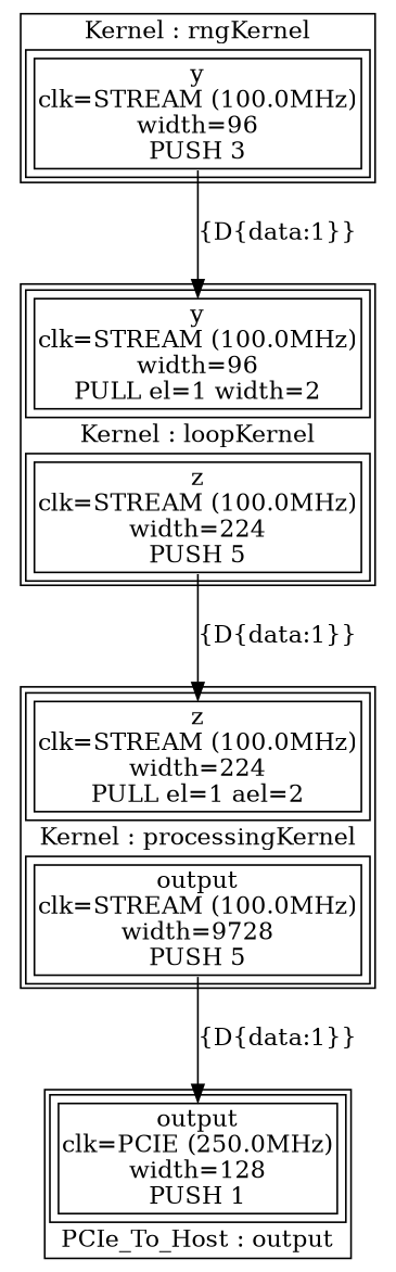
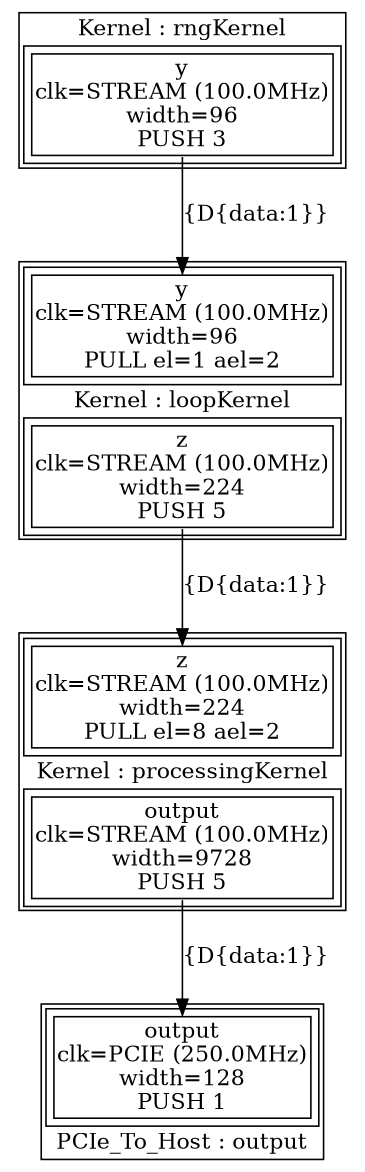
  digraph {
    node [shape=plaintext]
    n1 [label=<<TABLE  BORDER="1" CELLPADDING="1" CELLSPACING="1"><TR><TD BGCOLOR="white" BORDER="0" PORT="node_info" ROWSPAN="1" COLSPAN="1">Kernel : rngKernel</TD></TR><TR><TD BGCOLOR="white" BORDER="0" PORT="outputs" ROWSPAN="1" COLSPAN="1"><TABLE  BORDER="1" CELLPADDING="1" CELLSPACING="4"><TR><TD BGCOLOR="white" BORDER="1" PORT="y" ROWSPAN="1" COLSPAN="1">y<BR/>clk=STREAM (100.0MHz)<BR/>width=96<BR/>PUSH 3</TD></TR></TABLE></TD></TR></TABLE>>]
-   n2 [label=<<TABLE  BORDER="1" CELLPADDING="1" CELLSPACING="1"><TR><TD BGCOLOR="white" BORDER="0" PORT="inputs" ROWSPAN="1" COLSPAN="1"><TABLE  BORDER="1" CELLPADDING="1" CELLSPACING="4"><TR><TD BGCOLOR="white" BORDER="1" PORT="y" ROWSPAN="1" COLSPAN="1">y<BR/>clk=STREAM (100.0MHz)<BR/>width=96<BR/>PULL el=1 width=2</TD></TR></TABLE></TD></TR><TR><TD BGCOLOR="white" BORDER="0" PORT="node_info" ROWSPAN="1" COLSPAN="1">Kernel : loopKernel</TD></TR><TR><TD BGCOLOR="white" BORDER="0" PORT="outputs" ROWSPAN="1" COLSPAN="1"><TABLE  BORDER="1" CELLPADDING="1" CELLSPACING="4"><TR><TD BGCOLOR="white" BORDER="1" PORT="z" ROWSPAN="1" COLSPAN="1">z<BR/>clk=STREAM (100.0MHz)<BR/>width=224<BR/>PUSH 5</TD></TR></TABLE></TD></TR></TABLE>>]
-   n3 [label=<<TABLE  BORDER="1" CELLPADDING="1" CELLSPACING="1"><TR><TD BGCOLOR="white" BORDER="0" PORT="inputs" ROWSPAN="1" COLSPAN="1"><TABLE  BORDER="1" CELLPADDING="1" CELLSPACING="4"><TR><TD BGCOLOR="white" BORDER="1" PORT="z" ROWSPAN="1" COLSPAN="1">z<BR/>clk=STREAM (100.0MHz)<BR/>width=224<BR/>PULL el=1 ael=2</TD></TR></TABLE></TD></TR><TR><TD BGCOLOR="white" BORDER="0" PORT="node_info" ROWSPAN="1" COLSPAN="1">Kernel : processingKernel</TD></TR><TR><TD BGCOLOR="white" BORDER="0" PORT="outputs" ROWSPAN="1" COLSPAN="1"><TABLE  BORDER="1" CELLPADDING="1" CELLSPACING="4"><TR><TD BGCOLOR="white" BORDER="1" PORT="output" ROWSPAN="1" COLSPAN="1">output<BR/>clk=STREAM (100.0MHz)<BR/>width=9728<BR/>PUSH 5</TD></TR></TABLE></TD></TR></TABLE>>]
+   n2 [label=<<TABLE  BORDER="1" CELLPADDING="1" CELLSPACING="1"><TR><TD BGCOLOR="white" BORDER="0" PORT="inputs" ROWSPAN="1" COLSPAN="1"><TABLE  BORDER="1" CELLPADDING="1" CELLSPACING="4"><TR><TD BGCOLOR="white" BORDER="1" PORT="y" ROWSPAN="1" COLSPAN="1">y<BR/>clk=STREAM (100.0MHz)<BR/>width=96<BR/>PULL el=1 ael=2</TD></TR></TABLE></TD></TR><TR><TD BGCOLOR="white" BORDER="0" PORT="node_info" ROWSPAN="1" COLSPAN="1">Kernel : loopKernel</TD></TR><TR><TD BGCOLOR="white" BORDER="0" PORT="outputs" ROWSPAN="1" COLSPAN="1"><TABLE  BORDER="1" CELLPADDING="1" CELLSPACING="4"><TR><TD BGCOLOR="white" BORDER="1" PORT="z" ROWSPAN="1" COLSPAN="1">z<BR/>clk=STREAM (100.0MHz)<BR/>width=224<BR/>PUSH 5</TD></TR></TABLE></TD></TR></TABLE>>]
+   n3 [label=<<TABLE  BORDER="1" CELLPADDING="1" CELLSPACING="1"><TR><TD BGCOLOR="white" BORDER="0" PORT="inputs" ROWSPAN="1" COLSPAN="1"><TABLE  BORDER="1" CELLPADDING="1" CELLSPACING="4"><TR><TD BGCOLOR="white" BORDER="1" PORT="z" ROWSPAN="1" COLSPAN="1">z<BR/>clk=STREAM (100.0MHz)<BR/>width=224<BR/>PULL el=8 ael=2</TD></TR></TABLE></TD></TR><TR><TD BGCOLOR="white" BORDER="0" PORT="node_info" ROWSPAN="1" COLSPAN="1">Kernel : processingKernel</TD></TR><TR><TD BGCOLOR="white" BORDER="0" PORT="outputs" ROWSPAN="1" COLSPAN="1"><TABLE  BORDER="1" CELLPADDING="1" CELLSPACING="4"><TR><TD BGCOLOR="white" BORDER="1" PORT="output" ROWSPAN="1" COLSPAN="1">output<BR/>clk=STREAM (100.0MHz)<BR/>width=9728<BR/>PUSH 5</TD></TR></TABLE></TD></TR></TABLE>>]
    n4 [label=<<TABLE  BORDER="1" CELLPADDING="1" CELLSPACING="1"><TR><TD BGCOLOR="white" BORDER="0" PORT="inputs" ROWSPAN="1" COLSPAN="1"><TABLE  BORDER="1" CELLPADDING="1" CELLSPACING="4"><TR><TD BGCOLOR="white" BORDER="1" PORT="output" ROWSPAN="1" COLSPAN="1">output<BR/>clk=PCIE (250.0MHz)<BR/>width=128<BR/>PUSH 1</TD></TR></TABLE></TD></TR><TR><TD BGCOLOR="white" BORDER="0" PORT="node_info" ROWSPAN="1" COLSPAN="1">PCIe_To_Host : output</TD></TR></TABLE>>]
    n1 -> n2 [headport=y label="{D{data:1}}" tailport=y]
    n2 -> n3 [headport=z label="{D{data:1}}" tailport=z]
    n3 -> n4 [headport=output label="{D{data:1}}" tailport=output]
  }
